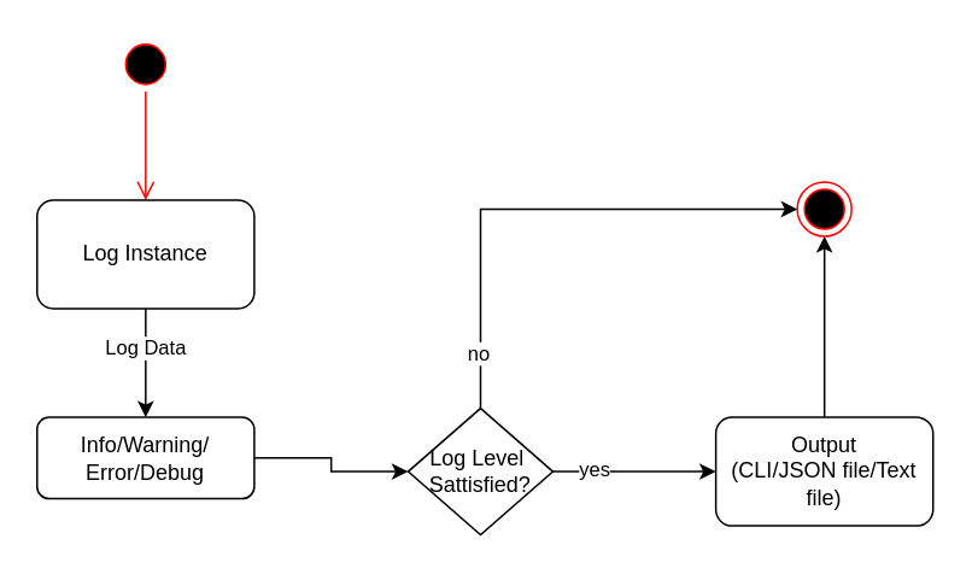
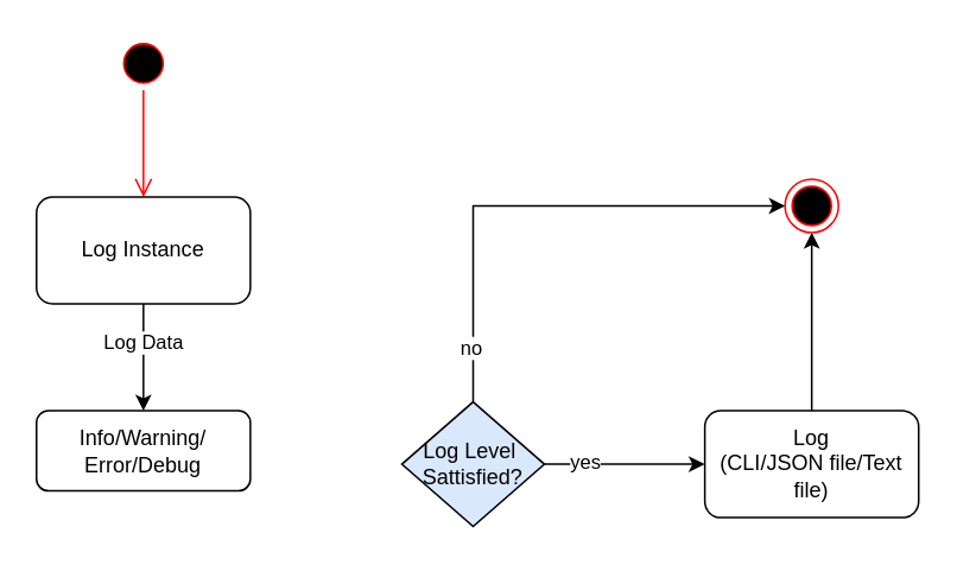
  <mxCell id="0" />
  <mxCell id="1" parent="0" />
  <mxCell id="2" value="" style="ellipse;html=1;shape=startState;fillColor=#000000;strokeColor=#ff0000;" vertex="1" parent="1"><mxGeometry x="65" y="20" width="30" height="30" as="geometry" /></mxCell>
  <mxCell id="3" value="" style="edgeStyle=orthogonalEdgeStyle;html=1;verticalAlign=bottom;endArrow=open;endSize=8;strokeColor=#ff0000;rounded=0;" edge="1" parent="1" source="2"><mxGeometry relative="1" as="geometry"><mxPoint x="80" y="110" as="targetPoint" /></mxGeometry></mxCell>
  <mxCell id="4" value="" style="edgeStyle=orthogonalEdgeStyle;rounded=0;orthogonalLoop=1;jettySize=auto;html=1;" edge="1" parent="1" source="6" target="8"><mxGeometry relative="1" as="geometry" /></mxCell>
  <mxCell id="5" value="Log Data" style="edgeLabel;html=1;align=center;verticalAlign=middle;resizable=0;points=[];" vertex="1" connectable="0" parent="4"><mxGeometry x="-0.291" y="-1" relative="1" as="geometry"><mxPoint as="offset" /></mxGeometry></mxCell>
  <mxCell id="6" value="Log Instance" style="rounded=1;whiteSpace=wrap;html=1;" vertex="1" parent="1"><mxGeometry x="20" y="110" width="120" height="60" as="geometry" /></mxCell>
- <mxCell id="7" value="" style="edgeStyle=orthogonalEdgeStyle;rounded=0;orthogonalLoop=1;jettySize=auto;html=1;" edge="1" parent="1" source="8" target="16"><mxGeometry relative="1" as="geometry" /></mxCell>
  <mxCell id="8" value="Info/Warning/&lt;div&gt;Error/Debug&lt;/div&gt;" style="rounded=1;whiteSpace=wrap;html=1;" vertex="1" parent="1"><mxGeometry x="20" y="230" width="120" height="45" as="geometry" /></mxCell>
  <mxCell id="9" value="" style="edgeStyle=orthogonalEdgeStyle;rounded=0;orthogonalLoop=1;jettySize=auto;html=1;" edge="1" parent="1" source="10" target="11"><mxGeometry relative="1" as="geometry" /></mxCell>
- <mxCell id="10" value="Output&lt;div&gt;(CLI/JSON file/Text file)&lt;/div&gt;" style="rounded=1;whiteSpace=wrap;html=1;" vertex="1" parent="1"><mxGeometry x="395" y="230" width="120" height="60" as="geometry" /></mxCell>
+ <mxCell id="10" value="Log&lt;div&gt;(CLI/JSON file/Text file)&lt;/div&gt;" style="rounded=1;whiteSpace=wrap;html=1;" vertex="1" parent="1"><mxGeometry x="395" y="230" width="120" height="60" as="geometry" /></mxCell>
  <mxCell id="11" value="" style="ellipse;html=1;shape=endState;fillColor=#000000;strokeColor=#ff0000;" vertex="1" parent="1"><mxGeometry x="440" y="100" width="30" height="30" as="geometry" /></mxCell>
  <mxCell id="12" value="" style="edgeStyle=orthogonalEdgeStyle;rounded=0;orthogonalLoop=1;jettySize=auto;html=1;" edge="1" parent="1" source="16" target="10"><mxGeometry relative="1" as="geometry" /></mxCell>
  <mxCell id="13" value="yes" style="edgeLabel;html=1;align=center;verticalAlign=middle;resizable=0;points=[];" vertex="1" connectable="0" parent="12"><mxGeometry x="-0.503" y="2" relative="1" as="geometry"><mxPoint as="offset" /></mxGeometry></mxCell>
  <mxCell id="14" style="edgeStyle=orthogonalEdgeStyle;rounded=0;orthogonalLoop=1;jettySize=auto;html=1;entryX=0;entryY=0.5;entryDx=0;entryDy=0;" edge="1" parent="1" source="16" target="11"><mxGeometry relative="1" as="geometry"><Array as="points"><mxPoint x="265" y="115" /></Array></mxGeometry></mxCell>
  <mxCell id="15" value="no" style="edgeLabel;html=1;align=center;verticalAlign=middle;resizable=0;points=[];" vertex="1" connectable="0" parent="14"><mxGeometry x="-0.779" y="2" relative="1" as="geometry"><mxPoint as="offset" /></mxGeometry></mxCell>
- <mxCell id="16" value="Log Level&amp;nbsp;&lt;div&gt;Sattisfied?&lt;/div&gt;" style="rhombus;whiteSpace=wrap;html=1;" vertex="1" parent="1"><mxGeometry x="225" y="225" width="80" height="70" as="geometry" /></mxCell>
+ <mxCell id="16" value="Log Level&amp;nbsp;&lt;div&gt;Sattisfied?&lt;/div&gt;" style="rhombus;whiteSpace=wrap;html=1;fillColor=#dae8fc;" vertex="1" parent="1"><mxGeometry x="225" y="225" width="80" height="70" as="geometry" /></mxCell>
